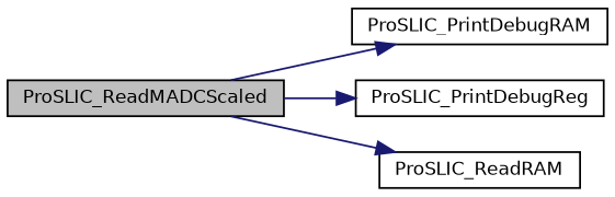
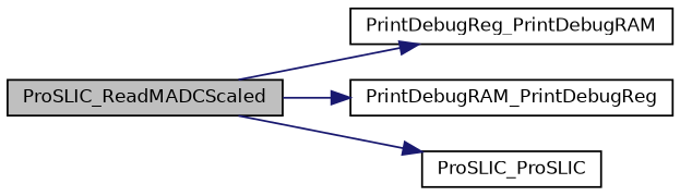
  digraph {
    rankdir=LR
    node [color=black fillcolor=white fontname=Helvetica fontsize=10 shape=record style=filled]
    edge [color=midnightblue fontname=Helvetica fontsize=10 labelfontname=Helvetica labelfontsize=10 style=solid]
    n1 [fillcolor=grey75 fontcolor=black height=0.2 label=ProSLIC_ReadMADCScaled width=0.4]
-   n2 [height=0.2 label=ProSLIC_PrintDebugRAM width=0.4]
-   n3 [height=0.2 label=ProSLIC_PrintDebugReg width=0.4]
-   n4 [height=0.2 label=ProSLIC_ReadRAM width=0.4]
+   n2 [height=0.2 label=PrintDebugReg_PrintDebugRAM width=0.4]
+   n3 [height=0.2 label=PrintDebugRAM_PrintDebugReg width=0.4]
+   n4 [height=0.2 label=ProSLIC_ProSLIC width=0.4]
    n1 -> n2
    n1 -> n3
    n1 -> n4
  }
